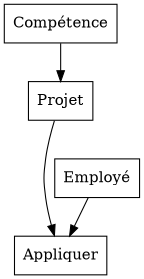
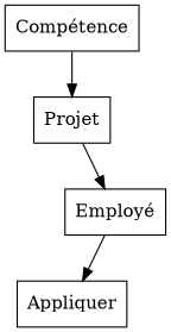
  digraph {
    node [shape=box]
    "Compétence"
    Projet
    Appliquer
    "Employé"
    "Compétence" -> Projet
-   Projet -> Appliquer
+   Projet -> "Employé"
    "Employé" -> Appliquer
  }
